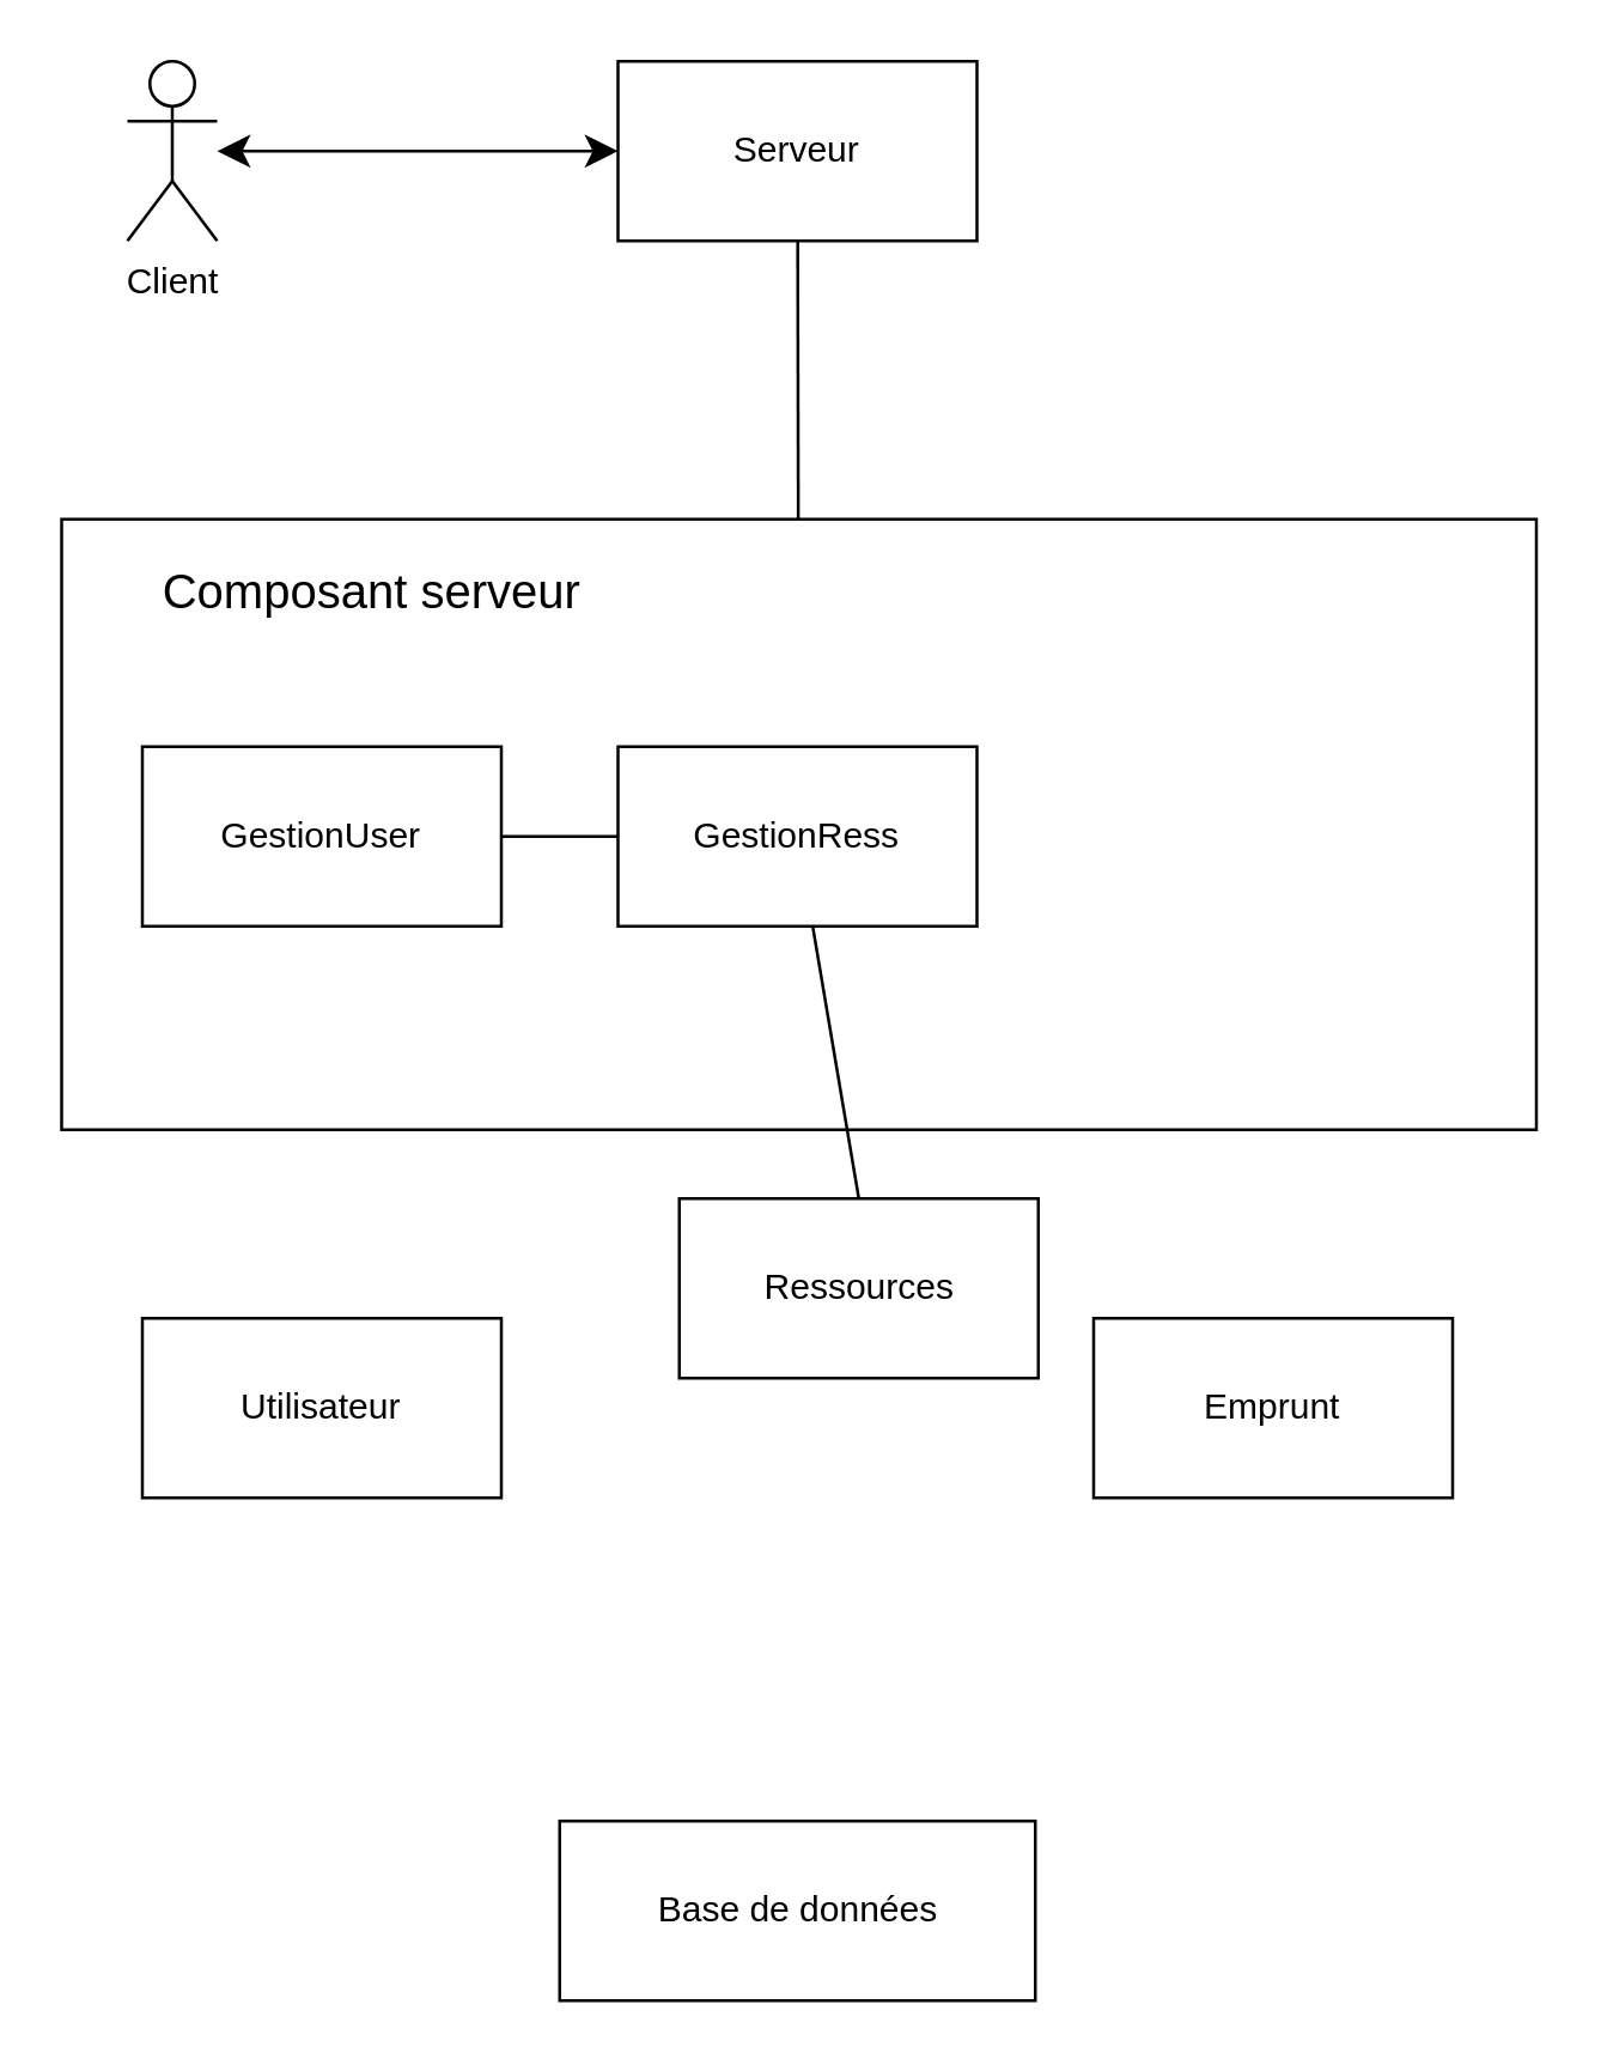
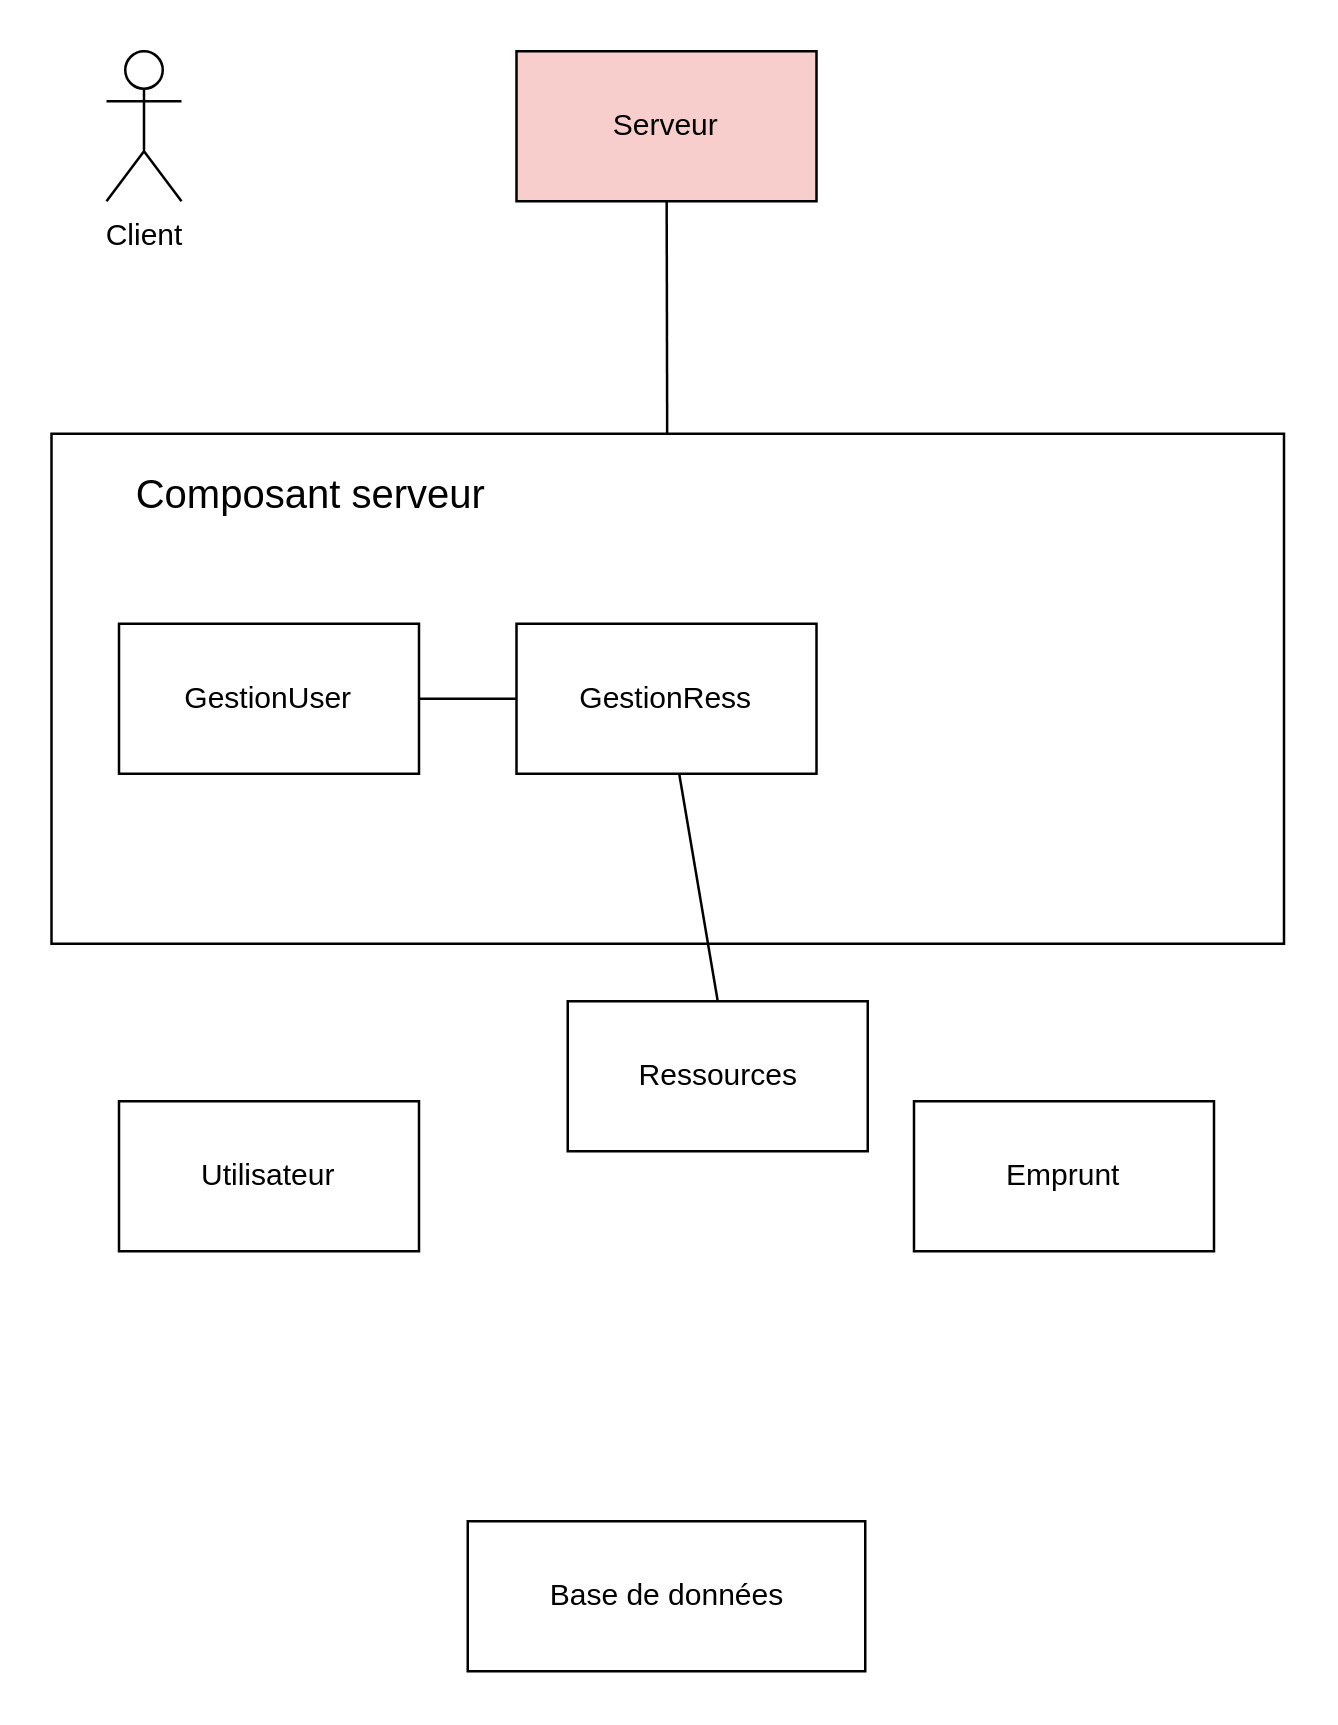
  <mxCell id="0" />
  <mxCell id="1" parent="0" />
- <mxCell id="2" style="edgeStyle=none;curved=1;rounded=0;orthogonalLoop=1;jettySize=auto;html=1;entryX=0;entryY=0.5;entryDx=0;entryDy=0;fontSize=12;startSize=8;endSize=8;startArrow=classic;startFill=1;" edge="1" parent="1" source="3" target="5"><mxGeometry relative="1" as="geometry" /></mxCell>
  <mxCell id="3" value="Client" style="shape=umlActor;verticalLabelPosition=bottom;verticalAlign=top;html=1;outlineConnect=0;" vertex="1" parent="1"><mxGeometry y="20" width="30" height="60" as="geometry" x="42" /></mxCell>
  <mxCell id="4" style="edgeStyle=none;curved=1;rounded=0;orthogonalLoop=1;jettySize=auto;html=1;fontSize=12;startSize=8;endSize=8;endArrow=none;startFill=0;" edge="1" parent="1" source="5" target="6"><mxGeometry relative="1" as="geometry" /></mxCell>
- <mxCell id="5" value="Serveur" style="rounded=0;whiteSpace=wrap;html=1;" vertex="1" parent="1"><mxGeometry x="206" y="20" width="120" height="60" as="geometry" /></mxCell>
+ <mxCell id="5" value="Serveur" style="rounded=0;whiteSpace=wrap;html=1;fillColor=#f8cecc;" vertex="1" parent="1"><mxGeometry x="206" y="20" width="120" height="60" as="geometry" /></mxCell>
  <mxCell id="6" value="" style="rounded=0;whiteSpace=wrap;html=1;" vertex="1" parent="1"><mxGeometry x="20" y="173" width="493" height="204" as="geometry" /></mxCell>
  <mxCell id="7" value="Composant serveur" style="text;strokeColor=none;fillColor=none;html=1;align=center;verticalAlign=middle;whiteSpace=wrap;rounded=0;fontSize=16;" vertex="1" parent="1"><mxGeometry y="189" width="164" height="15" as="geometry" x="42" /></mxCell>
  <mxCell id="8" style="edgeStyle=none;curved=1;rounded=0;orthogonalLoop=1;jettySize=auto;html=1;fontSize=12;startSize=8;endSize=8;endArrow=none;startFill=0;" edge="1" parent="1" source="9" target="11"><mxGeometry relative="1" as="geometry" /></mxCell>
  <mxCell id="9" value="GestionUser" style="rounded=0;whiteSpace=wrap;html=1;" vertex="1" parent="1"><mxGeometry x="47" y="249" width="120" height="60" as="geometry" /></mxCell>
  <mxCell id="10" style="edgeStyle=none;curved=1;rounded=0;orthogonalLoop=1;jettySize=auto;html=1;entryX=0.5;entryY=0;entryDx=0;entryDy=0;fontSize=12;startSize=8;endSize=8;endArrow=none;startFill=0;" edge="1" parent="1" source="11" target="13"><mxGeometry relative="1" as="geometry" /></mxCell>
  <mxCell id="11" value="GestionRess" style="rounded=0;whiteSpace=wrap;html=1;" vertex="1" parent="1"><mxGeometry x="206" y="249" width="120" height="60" as="geometry" /></mxCell>
  <mxCell id="12" value="Utilisateur" style="rounded=0;whiteSpace=wrap;html=1;" vertex="1" parent="1"><mxGeometry x="47" y="440" width="120" height="60" as="geometry" /></mxCell>
  <mxCell id="13" value="Ressources" style="rounded=0;whiteSpace=wrap;html=1;" vertex="1" parent="1"><mxGeometry x="226.5" y="400" width="120" height="60" as="geometry" /></mxCell>
  <mxCell id="14" value="Emprunt" style="rounded=0;whiteSpace=wrap;html=1;" vertex="1" parent="1"><mxGeometry x="365" y="440" width="120" height="60" as="geometry" /></mxCell>
  <mxCell id="15" value="Base de données" style="rounded=0;whiteSpace=wrap;html=1;" vertex="1" parent="1"><mxGeometry x="186.5" y="608" width="159" height="60" as="geometry" /></mxCell>
